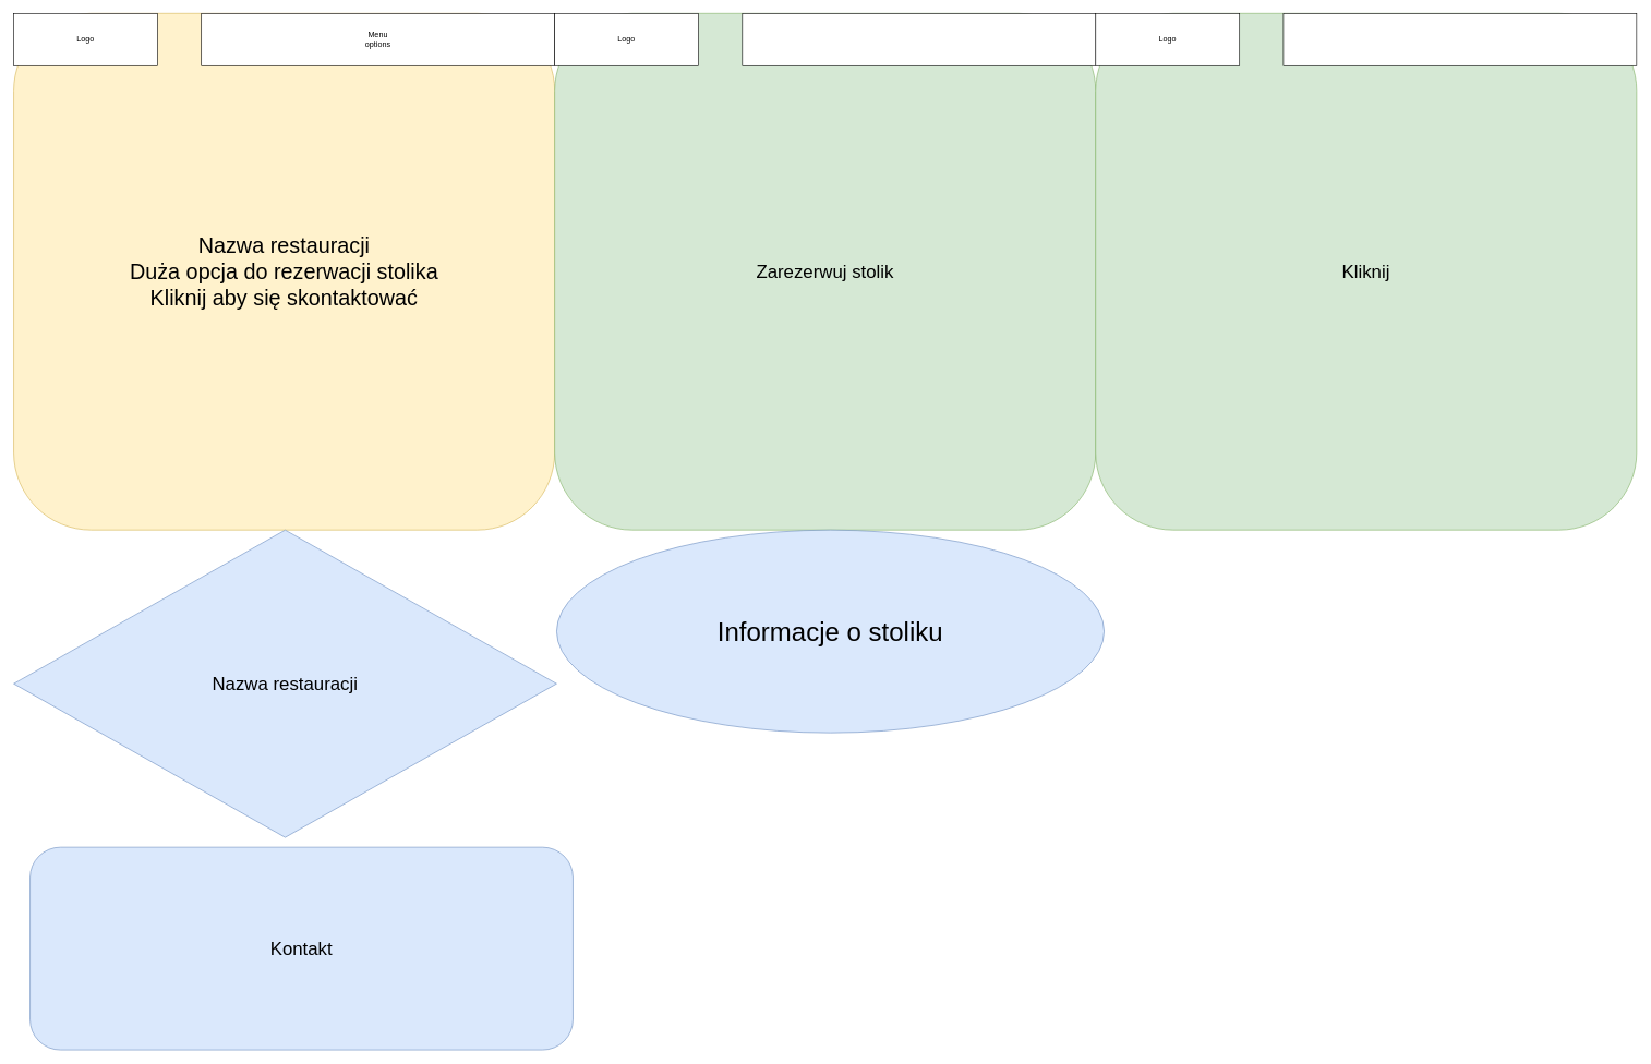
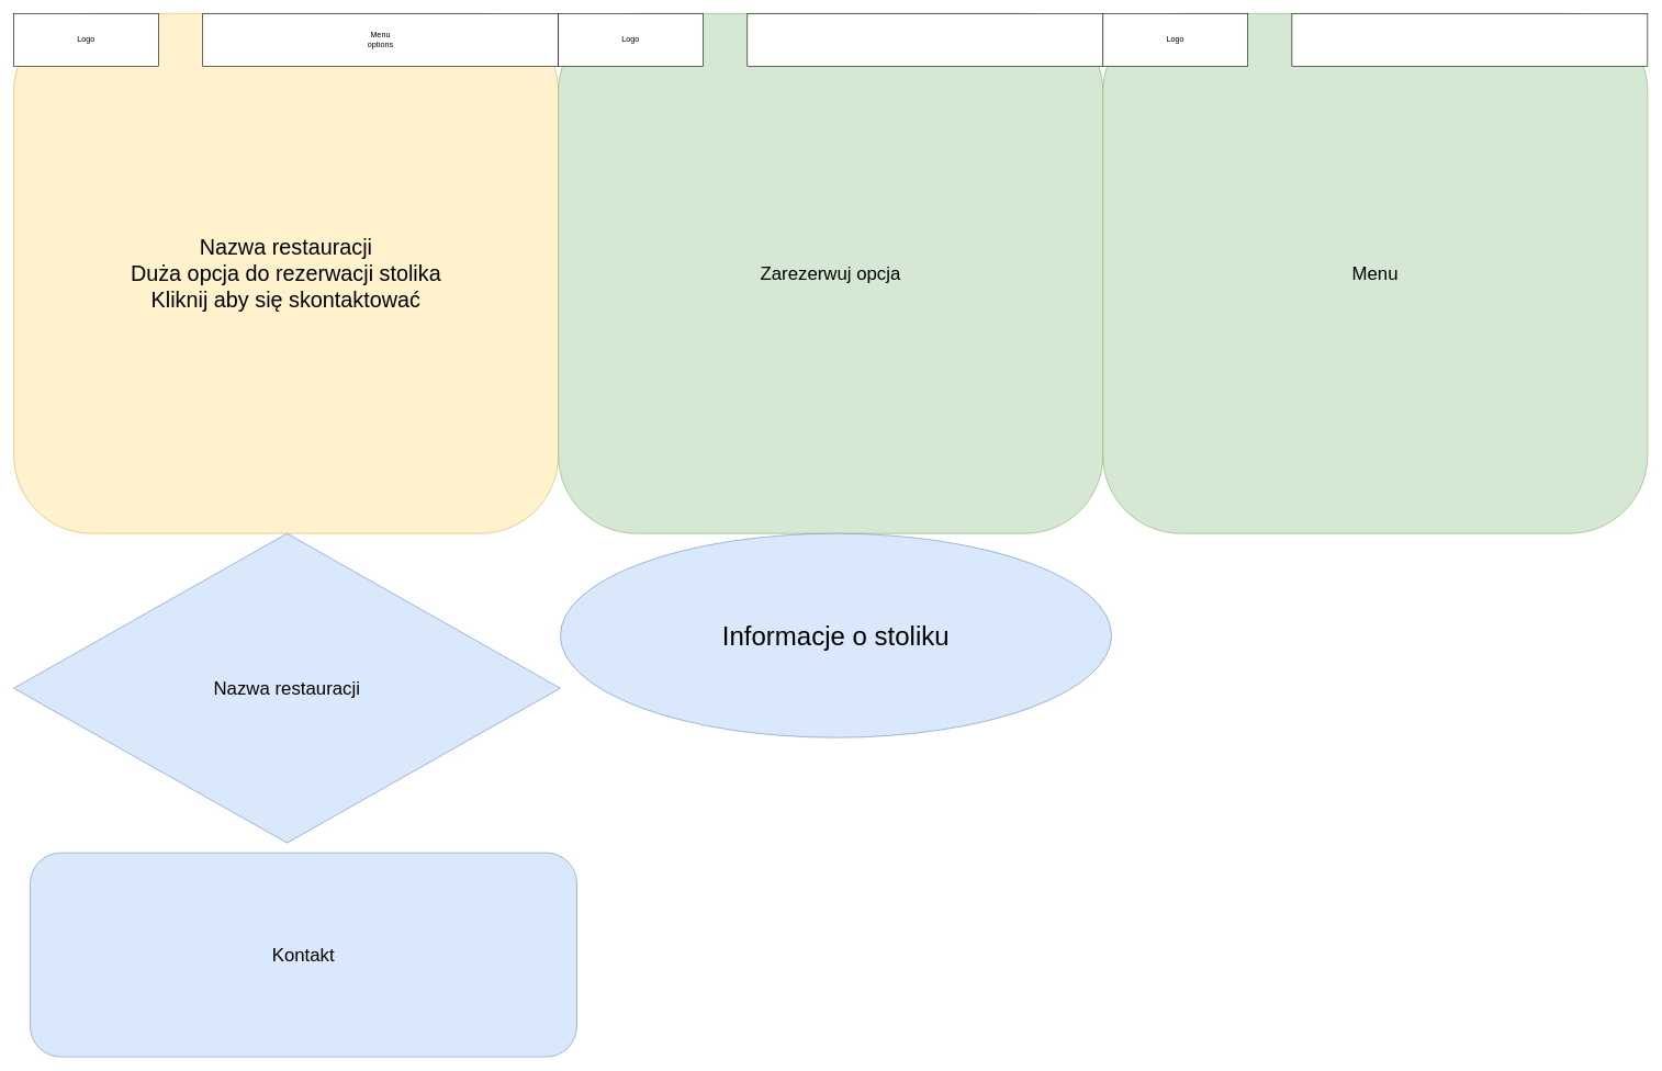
  <mxCell id="0" />
  <mxCell id="1" parent="0" />
  <mxCell id="2" value="&lt;div style=&quot;font-size: 33px&quot;&gt;&lt;font style=&quot;font-size: 33px&quot;&gt;Nazwa restauracji&lt;/font&gt;&lt;/div&gt;&lt;div style=&quot;font-size: 33px&quot;&gt;&lt;font style=&quot;font-size: 33px&quot;&gt;Duża opcja do rezerwacji stolika&lt;/font&gt;&lt;/div&gt;&lt;div style=&quot;font-size: 33px&quot;&gt;&lt;font style=&quot;font-size: 33px&quot;&gt;Kliknij aby się skontaktować&lt;br&gt;&lt;/font&gt;&lt;/div&gt;" style="rounded=1;whiteSpace=wrap;html=1;strokeColor=#d6b656;fillColor=#fff2cc;fontColor=default;" vertex="1" parent="1"><mxGeometry width="827" height="790" as="geometry" x="20" y="20" /></mxCell>
  <mxCell id="3" value="&lt;font style=&quot;font-size: 28px&quot;&gt;Nazwa restauracji&lt;/font&gt;" style="rhombus;whiteSpace=wrap;html=1;strokeColor=#6c8ebf;fillColor=#dae8fc;fontColor=default;" vertex="1" parent="1"><mxGeometry y="810" width="830" height="470" as="geometry" x="20" /></mxCell>
  <mxCell id="4" value="" style="rounded=0;whiteSpace=wrap;html=1;fillColor=default;strokeColor=default;fontColor=default;" vertex="1" parent="1"><mxGeometry width="220" height="80" as="geometry" x="20" y="20" /></mxCell>
  <mxCell id="5" value="Logo" style="text;html=1;strokeColor=none;fillColor=none;align=center;verticalAlign=middle;whiteSpace=wrap;rounded=0;fontColor=default;" vertex="1" parent="1"><mxGeometry x="100" y="45" width="60" height="30" as="geometry" /></mxCell>
  <mxCell id="6" value="" style="rounded=0;whiteSpace=wrap;html=1;fontColor=default;strokeColor=default;fillColor=default;" vertex="1" parent="1"><mxGeometry x="307" width="540" height="80" as="geometry" y="20" /></mxCell>
  <mxCell id="7" value="Menu options" style="text;html=1;strokeColor=none;fillColor=none;align=center;verticalAlign=middle;whiteSpace=wrap;rounded=0;fontColor=default;" vertex="1" parent="1"><mxGeometry x="547" y="45" width="60" height="30" as="geometry" /></mxCell>
  <mxCell id="8" value="&lt;font style=&quot;font-size: 28px&quot;&gt;Kontakt&lt;/font&gt;" style="rounded=1;whiteSpace=wrap;html=1;strokeColor=#6c8ebf;fillColor=#dae8fc;fontColor=default;" vertex="1" parent="1"><mxGeometry x="45" y="1295" width="830" height="310" as="geometry" /></mxCell>
- <mxCell id="9" value="&lt;font style=&quot;font-size: 28px&quot;&gt;Zarezerwuj stolik&lt;/font&gt;" style="rounded=1;whiteSpace=wrap;html=1;fontSize=19;strokeColor=#82b366;fillColor=#d5e8d4;fontColor=default;" vertex="1" parent="1"><mxGeometry x="847" width="827" height="790" as="geometry" y="20" /></mxCell>
- <mxCell id="10" value="&lt;font style=&quot;font-size: 28px&quot;&gt;Kliknij&lt;/font&gt;" style="rounded=1;whiteSpace=wrap;html=1;fontSize=19;strokeColor=#82b366;fillColor=#d5e8d4;fontColor=default;" vertex="1" parent="1"><mxGeometry x="1674" width="827" height="790" as="geometry" y="20" /></mxCell>
+ <mxCell id="9" value="&lt;font style=&quot;font-size: 28px&quot;&gt;Zarezerwuj opcja&lt;/font&gt;" style="rounded=1;whiteSpace=wrap;html=1;fontSize=19;strokeColor=#82b366;fillColor=#d5e8d4;fontColor=default;" vertex="1" parent="1"><mxGeometry x="847" width="827" height="790" as="geometry" y="20" /></mxCell>
+ <mxCell id="10" value="&lt;font style=&quot;font-size: 28px&quot;&gt;Menu&lt;/font&gt;" style="rounded=1;whiteSpace=wrap;html=1;fontSize=19;strokeColor=#82b366;fillColor=#d5e8d4;fontColor=default;" vertex="1" parent="1"><mxGeometry x="1674" width="827" height="790" as="geometry" y="20" /></mxCell>
  <mxCell id="11" value="" style="rounded=0;whiteSpace=wrap;html=1;fillColor=default;strokeColor=default;fontColor=default;" vertex="1" parent="1"><mxGeometry x="847" width="220" height="80" as="geometry" y="20" /></mxCell>
  <mxCell id="12" value="Logo" style="text;html=1;strokeColor=none;fillColor=none;align=center;verticalAlign=middle;whiteSpace=wrap;rounded=0;fontColor=default;" vertex="1" parent="1"><mxGeometry x="927" y="45" width="60" height="30" as="geometry" /></mxCell>
  <mxCell id="13" value="Menu options" style="text;html=1;strokeColor=none;fillColor=none;align=center;verticalAlign=middle;whiteSpace=wrap;rounded=0;fontColor=default;" vertex="1" parent="1"><mxGeometry x="1374" y="45" width="60" height="30" as="geometry" /></mxCell>
  <mxCell id="14" value="" style="rounded=0;whiteSpace=wrap;html=1;fillColor=default;strokeColor=default;fontColor=default;" vertex="1" parent="1"><mxGeometry x="1674" width="220" height="80" as="geometry" y="20" /></mxCell>
  <mxCell id="15" value="Logo" style="text;html=1;strokeColor=none;fillColor=none;align=center;verticalAlign=middle;whiteSpace=wrap;rounded=0;fontColor=default;" vertex="1" parent="1"><mxGeometry x="1754" y="45" width="60" height="30" as="geometry" /></mxCell>
  <mxCell id="16" value="" style="rounded=0;whiteSpace=wrap;html=1;fontColor=default;strokeColor=default;fillColor=default;" vertex="1" parent="1"><mxGeometry x="1134" width="540" height="80" as="geometry" y="20" /></mxCell>
  <mxCell id="17" value="Menu options" style="text;html=1;strokeColor=none;fillColor=none;align=center;verticalAlign=middle;whiteSpace=wrap;rounded=0;fontColor=default;" vertex="1" parent="1"><mxGeometry x="2201" y="45" width="60" height="30" as="geometry" /></mxCell>
  <mxCell id="18" value="" style="rounded=0;whiteSpace=wrap;html=1;fontColor=default;strokeColor=default;fillColor=default;" vertex="1" parent="1"><mxGeometry x="1961" width="540" height="80" as="geometry" y="20" /></mxCell>
  <mxCell id="19" value="&lt;font style=&quot;font-size: 40px&quot;&gt;Informacje o stoliku&lt;br&gt;&lt;/font&gt;" style="ellipse;whiteSpace=wrap;html=1;strokeColor=#6c8ebf;fillColor=#dae8fc;fontColor=default;" vertex="1" parent="1"><mxGeometry x="850" y="810" width="837" height="310" as="geometry" /></mxCell>
